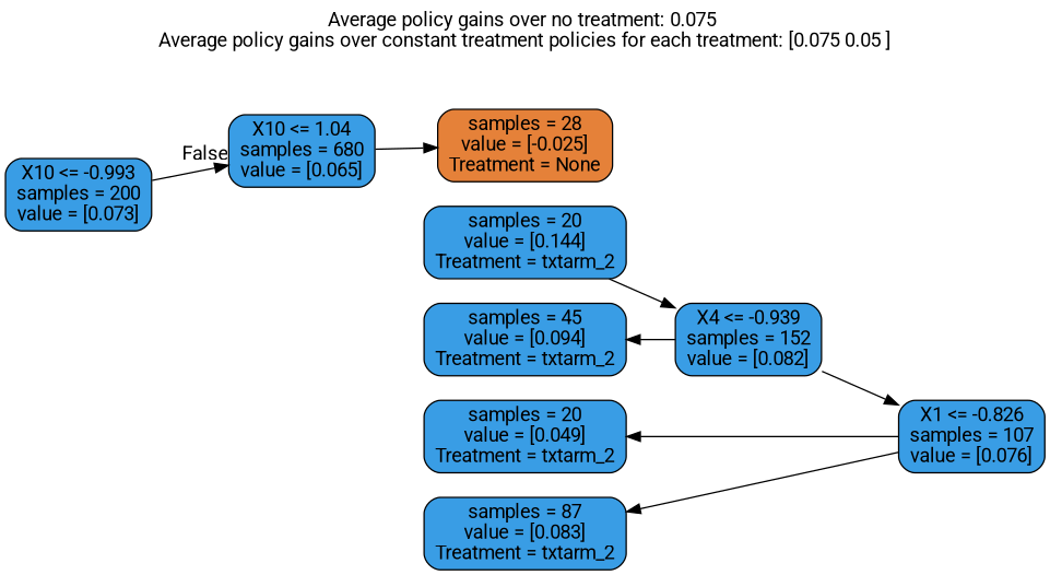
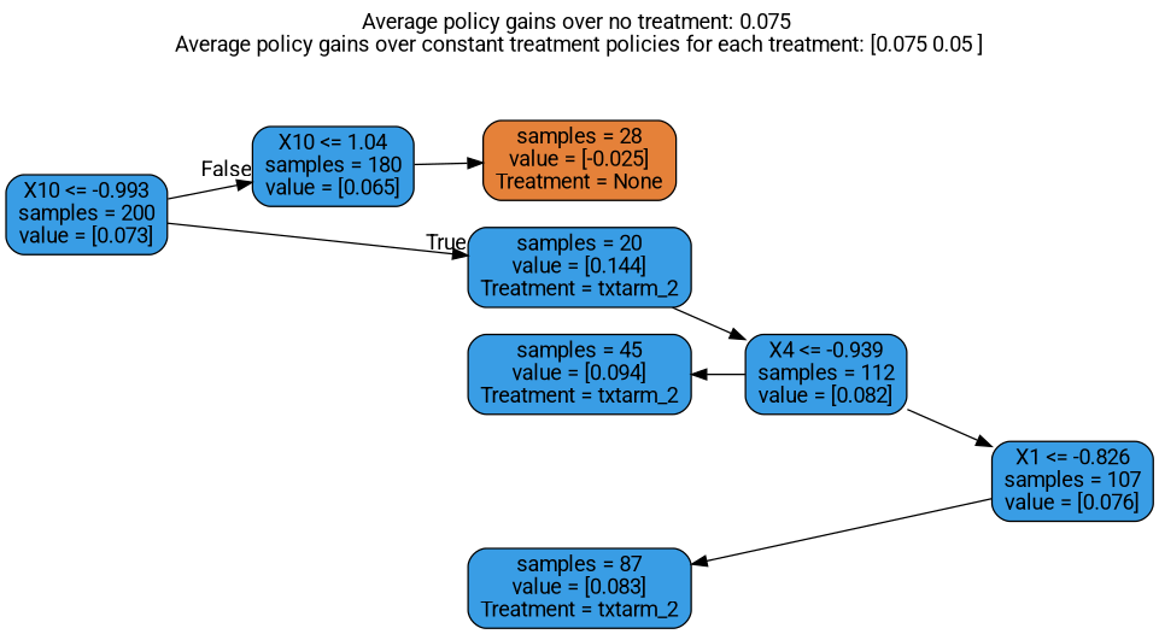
  digraph {
    fontname=Roboto
    label="Average policy gains over no treatment: 0.075 \nAverage policy gains over constant treatment policies for each treatment: [0.075 0.05 ]"
    labelloc=t
    rankdir=LR
    ranksep=equally
    splines=polyline
    node [color=black fillcolor="#399de5" fontname=Roboto shape=box style="filled, rounded"]
    edge [fontname=Roboto]
    n1 [label="X10 <= -0.993\nsamples = 200\nvalue = [0.073]"]
-   n2 [label="X10 <= 1.04\nsamples = 680\nvalue = [0.065]"]
-   n3 [label="X4 <= -0.939\nsamples = 152\nvalue = [0.082]"]
+   n2 [label="X10 <= 1.04\nsamples = 180\nvalue = [0.065]"]
+   n3 [label="X4 <= -0.939\nsamples = 112\nvalue = [0.082]"]
    n4 [label="X1 <= -0.826\nsamples = 107\nvalue = [0.076]"]
    n5 [label="samples = 20\nvalue = [0.144]\nTreatment = txtarm_2"]
    n6 [label="samples = 45\nvalue = [0.094]\nTreatment = txtarm_2"]
-   n7 [label="samples = 20\nvalue = [0.049]\nTreatment = txtarm_2"]
    n8 [label="samples = 87\nvalue = [0.083]\nTreatment = txtarm_2"]
    n9 [fillcolor="#e58139" label="samples = 28\nvalue = [-0.025]\nTreatment = None"]
    subgraph sub_1 {
      rank=same
      n1
    }
    subgraph sub_2 {
      rank=same
      n2
    }
    subgraph sub_3 {
      rank=same
      n3
    }
    subgraph sub_4 {
      rank=same
      n4
    }
    subgraph sub_5 {
      rank=same
      n5
      n6
-     n7
      n8
      n9
    }
    n1 -> n2 [headlabel=False labelangle=-45 labeldistance=2.5]
+   n1 -> n5 [headlabel=True labelangle=45 labeldistance=2.5]
    n2 -> n9
    n3 -> n4
    n3 -> n6
-   n4 -> n7
    n4 -> n8
    n5 -> n3
  }
